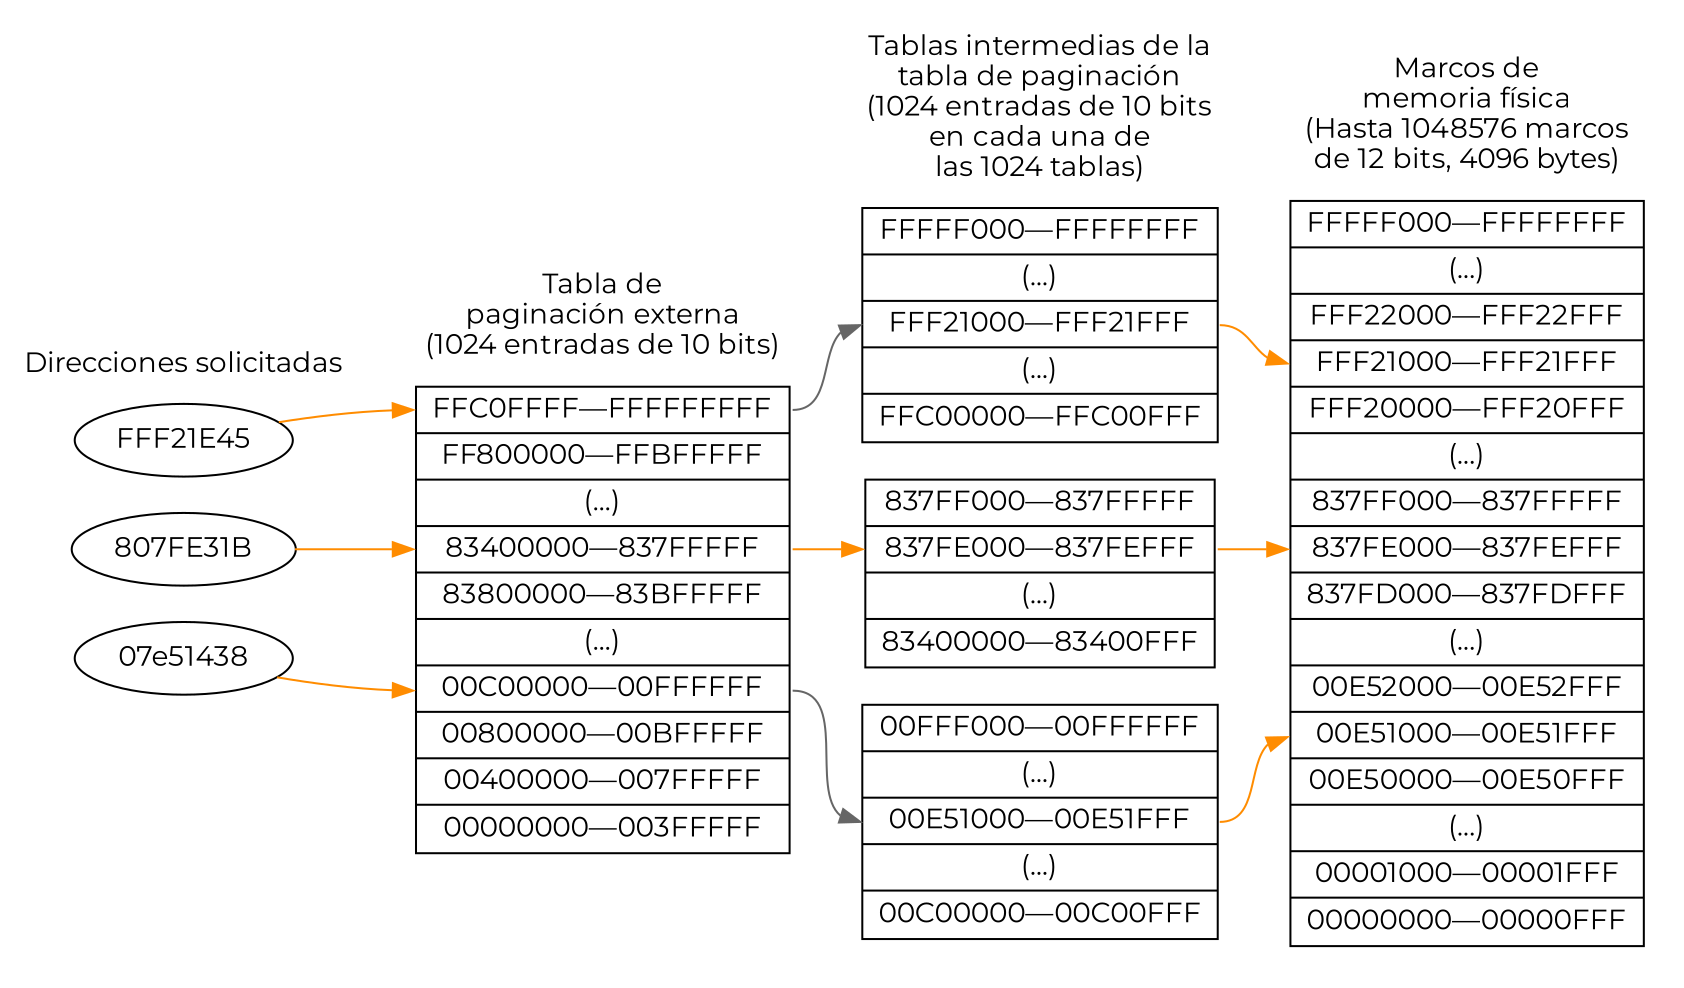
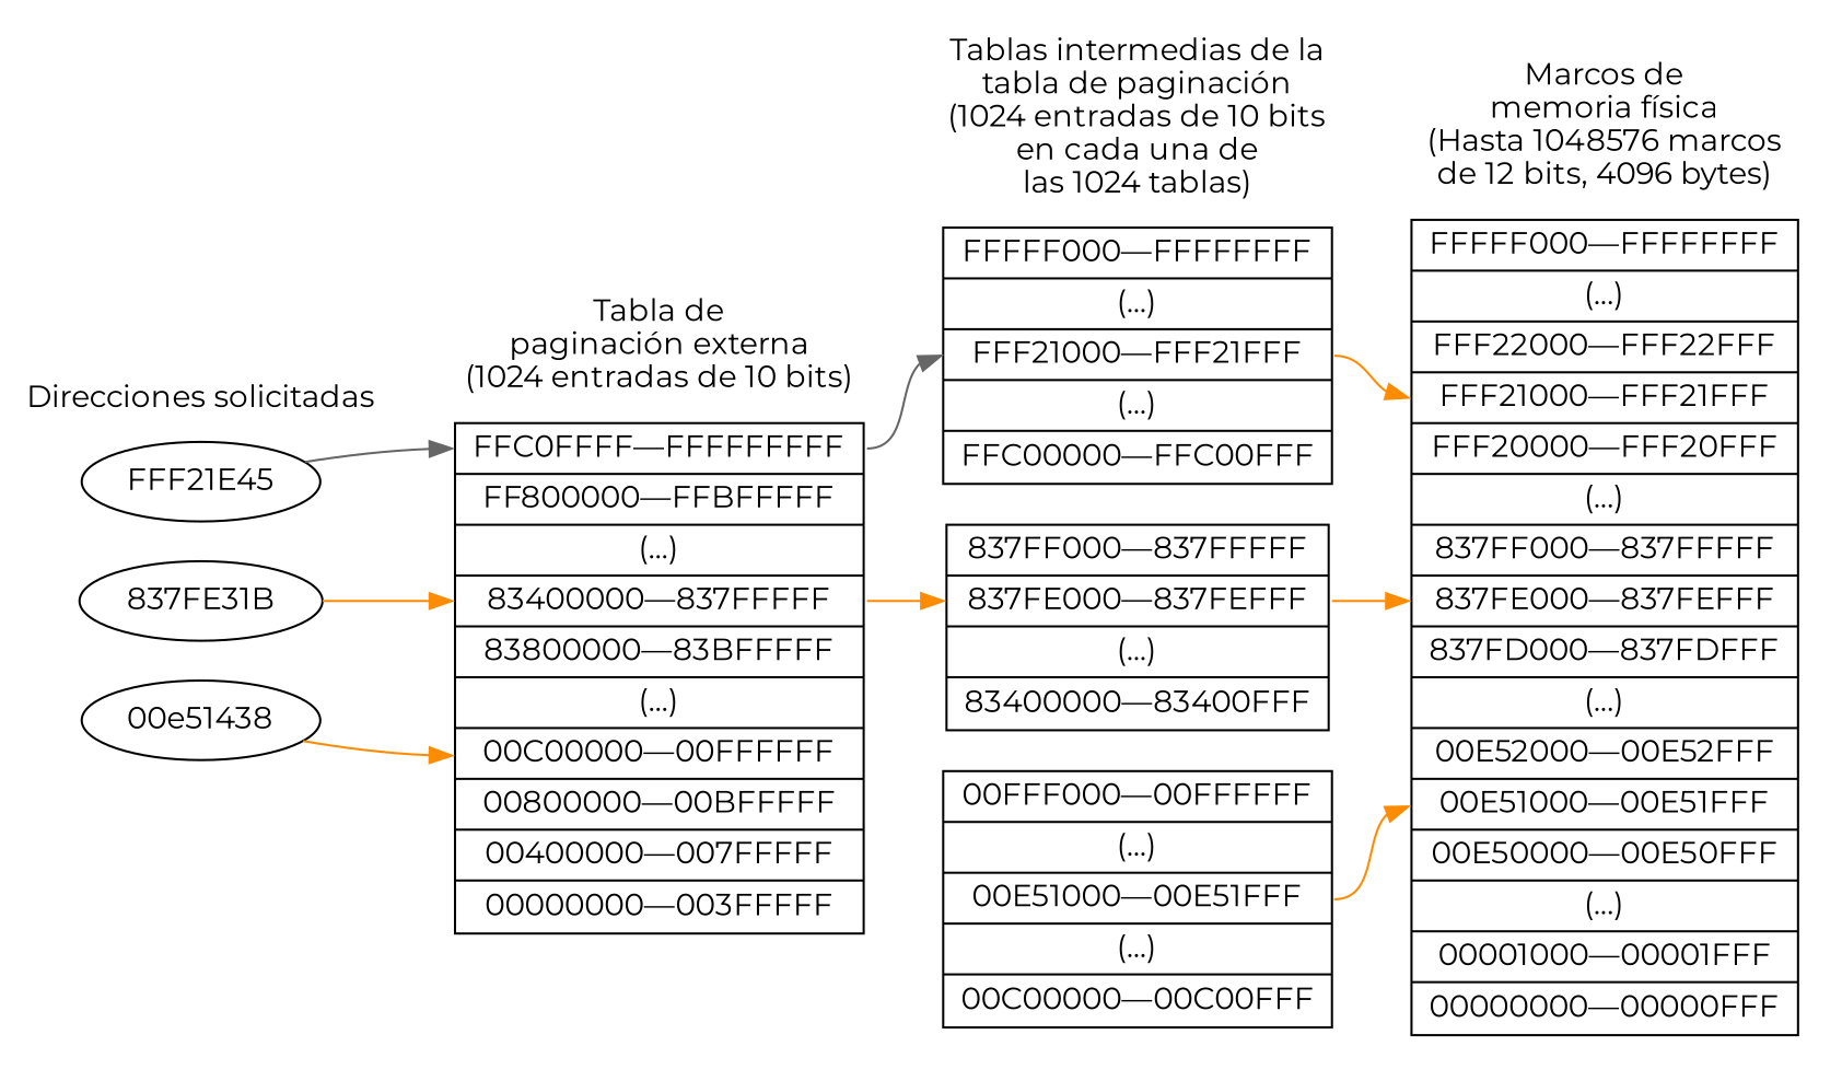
  digraph {
    fontname=Montserrat
    rankdir=LR
    node [fontname=Montserrat shape=record]
    edge [color=darkorange fontname=Montserrat headport=alta]
    n1 [label=FFF21E45 shape=""]
-   n2 [label="807FE31B" shape=""]
-   n3 [label="07e51438" shape=""]
+   n2 [label="837FE31B" shape=""]
+   n3 [label="00e51438" shape=""]
    n4 [label="<ffc0>FFC0FFFF—FFFFFFFFF|<ff80>FF800000—FFBFFFFF|(...)|<8340>83400000—837FFFFF|<8380>83800000—83BFFFFF|(...)|<c0>00C00000—00FFFFFF|<0080>00800000—00BFFFFF|<0040>00400000—007FFFFF|<0000>00000000—003FFFFF"]
    n5 [label="FFFFF000—FFFFFFFF|(...)|<alta>FFF21000—FFF21FFF|(...)|FFC00000—FFC00FFF"]
    n6 [label="837FF000—837FFFFF|<med>837FE000—837FEFFF|(...)|83400000—83400FFF"]
    n7 [label="00FFF000—00FFFFFF|(...)|<baja>00E51000—00E51FFF|(...)|00C00000—00C00FFF"]
    n8 [label="FFFFF000—FFFFFFFF|(...)|FFF22000—FFF22FFF|<alta>FFF21000—FFF21FFF|FFF20000—FFF20FFF|(...)|837FF000—837FFFFF|<med>837FE000—837FEFFF|837FD000—837FDFFF|(...)|00E52000—00E52FFF|<baja>00E51000—00E51FFF|00E50000—00E50FFF|(...)|00001000—00001FFF|00000000—00000FFF"]
    subgraph cluster_1 {
      color="#ffffff"
      label="Direcciones solicitadas"
      n1
      n2
      n3
    }
    subgraph cluster_2 {
      color="#ffffff"
      label="Tabla de\npaginación externa\n(1024 entradas de 10 bits)"
      n4
    }
    subgraph cluster_3 {
      color="#ffffff"
      label="Tablas intermedias de la\ntabla de paginación\n(1024 entradas de 10 bits\nen cada una de\nlas 1024 tablas)"
      n5
      n6
      n7
    }
    subgraph cluster_4 {
      color="#ffffff"
      label="Marcos de\nmemoria física\n(Hasta 1048576 marcos\nde 12 bits, 4096 bytes)"
      n8
    }
-   n1 -> n4 [headport=ffc0]
+   n1 -> n4 [color=gray40 headport=ffc0]
    n2 -> n4 [headport=8340]
    n3 -> n4 [headport=c0]
    n4 -> n5 [color=gray40 tailport=ffc0]
    n4 -> n6 [headport=med tailport=8340]
-   n4 -> n7 [color=gray40 headport=baja tailport=c0]
    n5 -> n8 [tailport=alta]
    n6 -> n8 [headport=med tailport=med]
    n7 -> n8 [headport=baja tailport=baja]
  }
